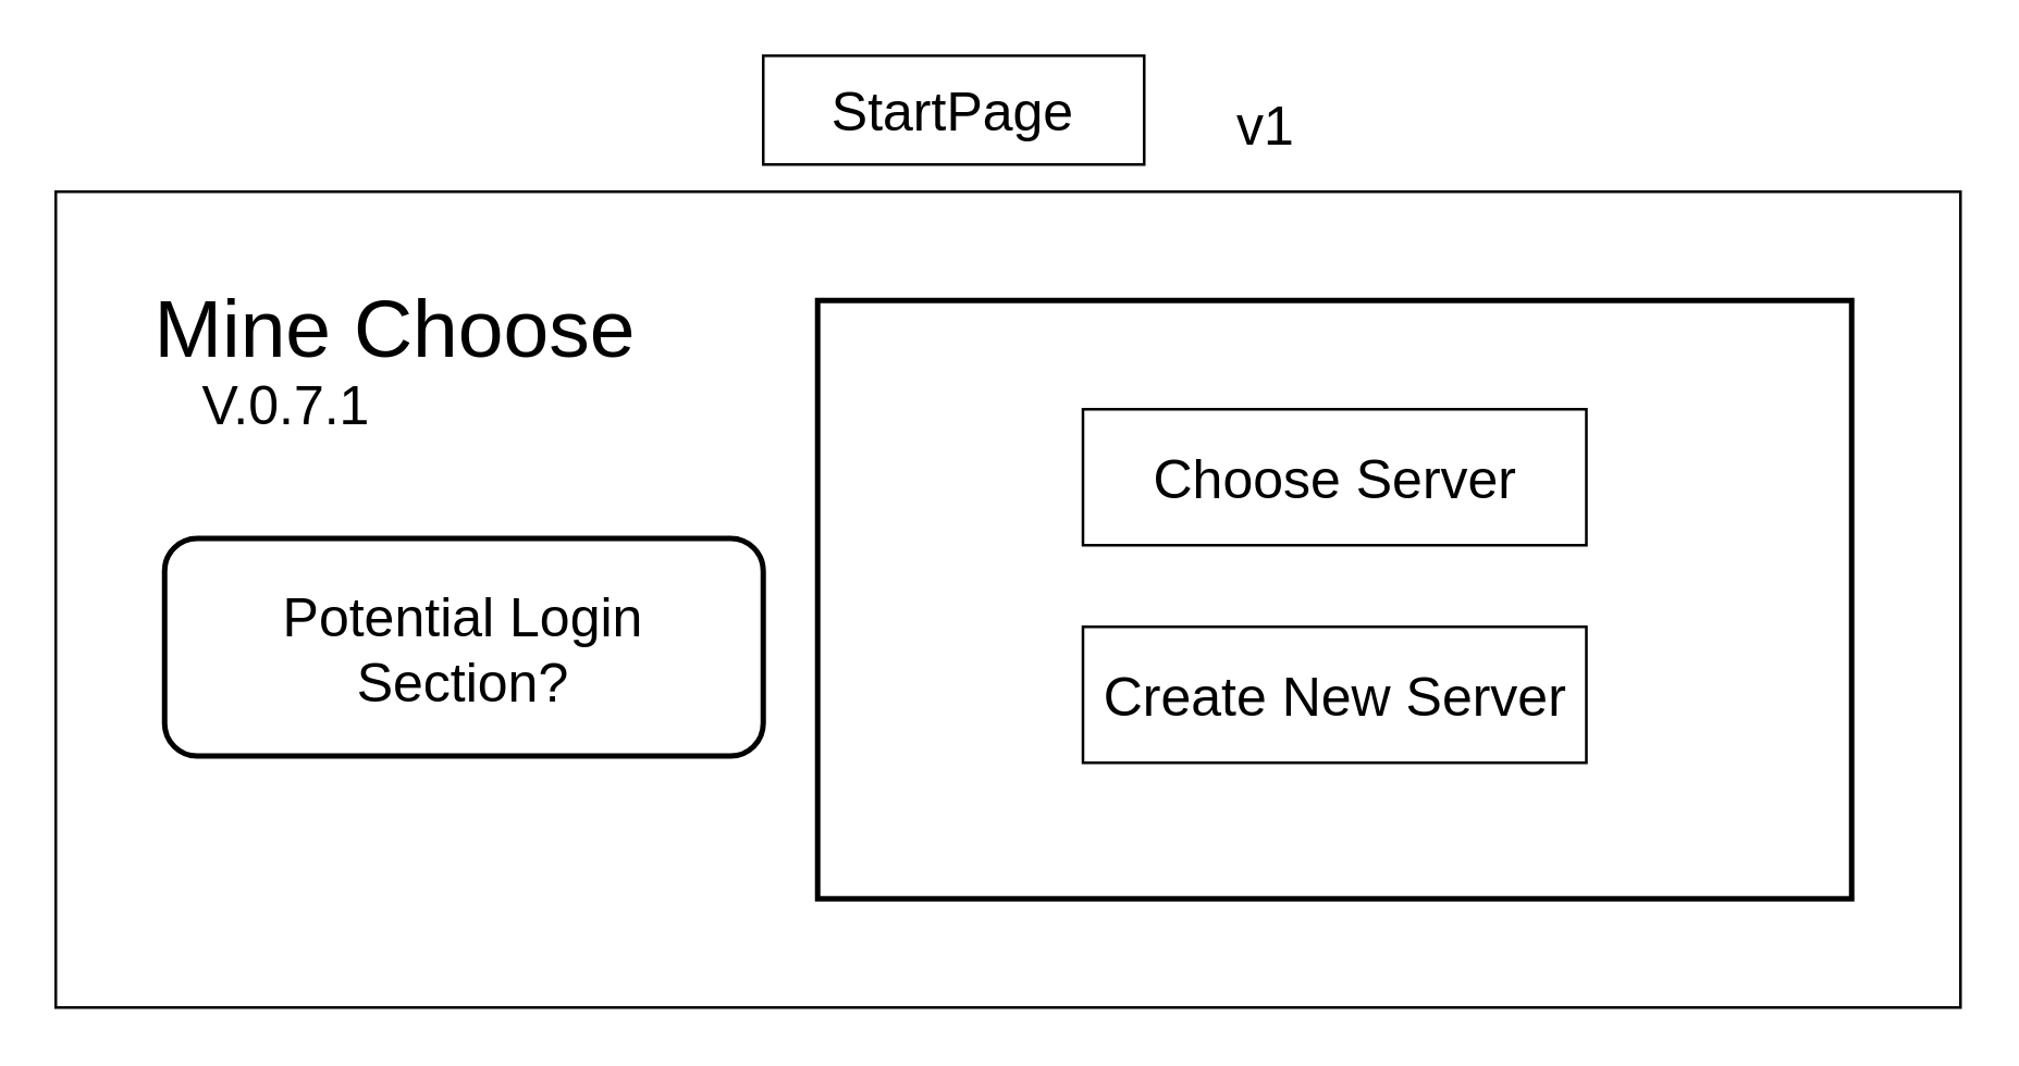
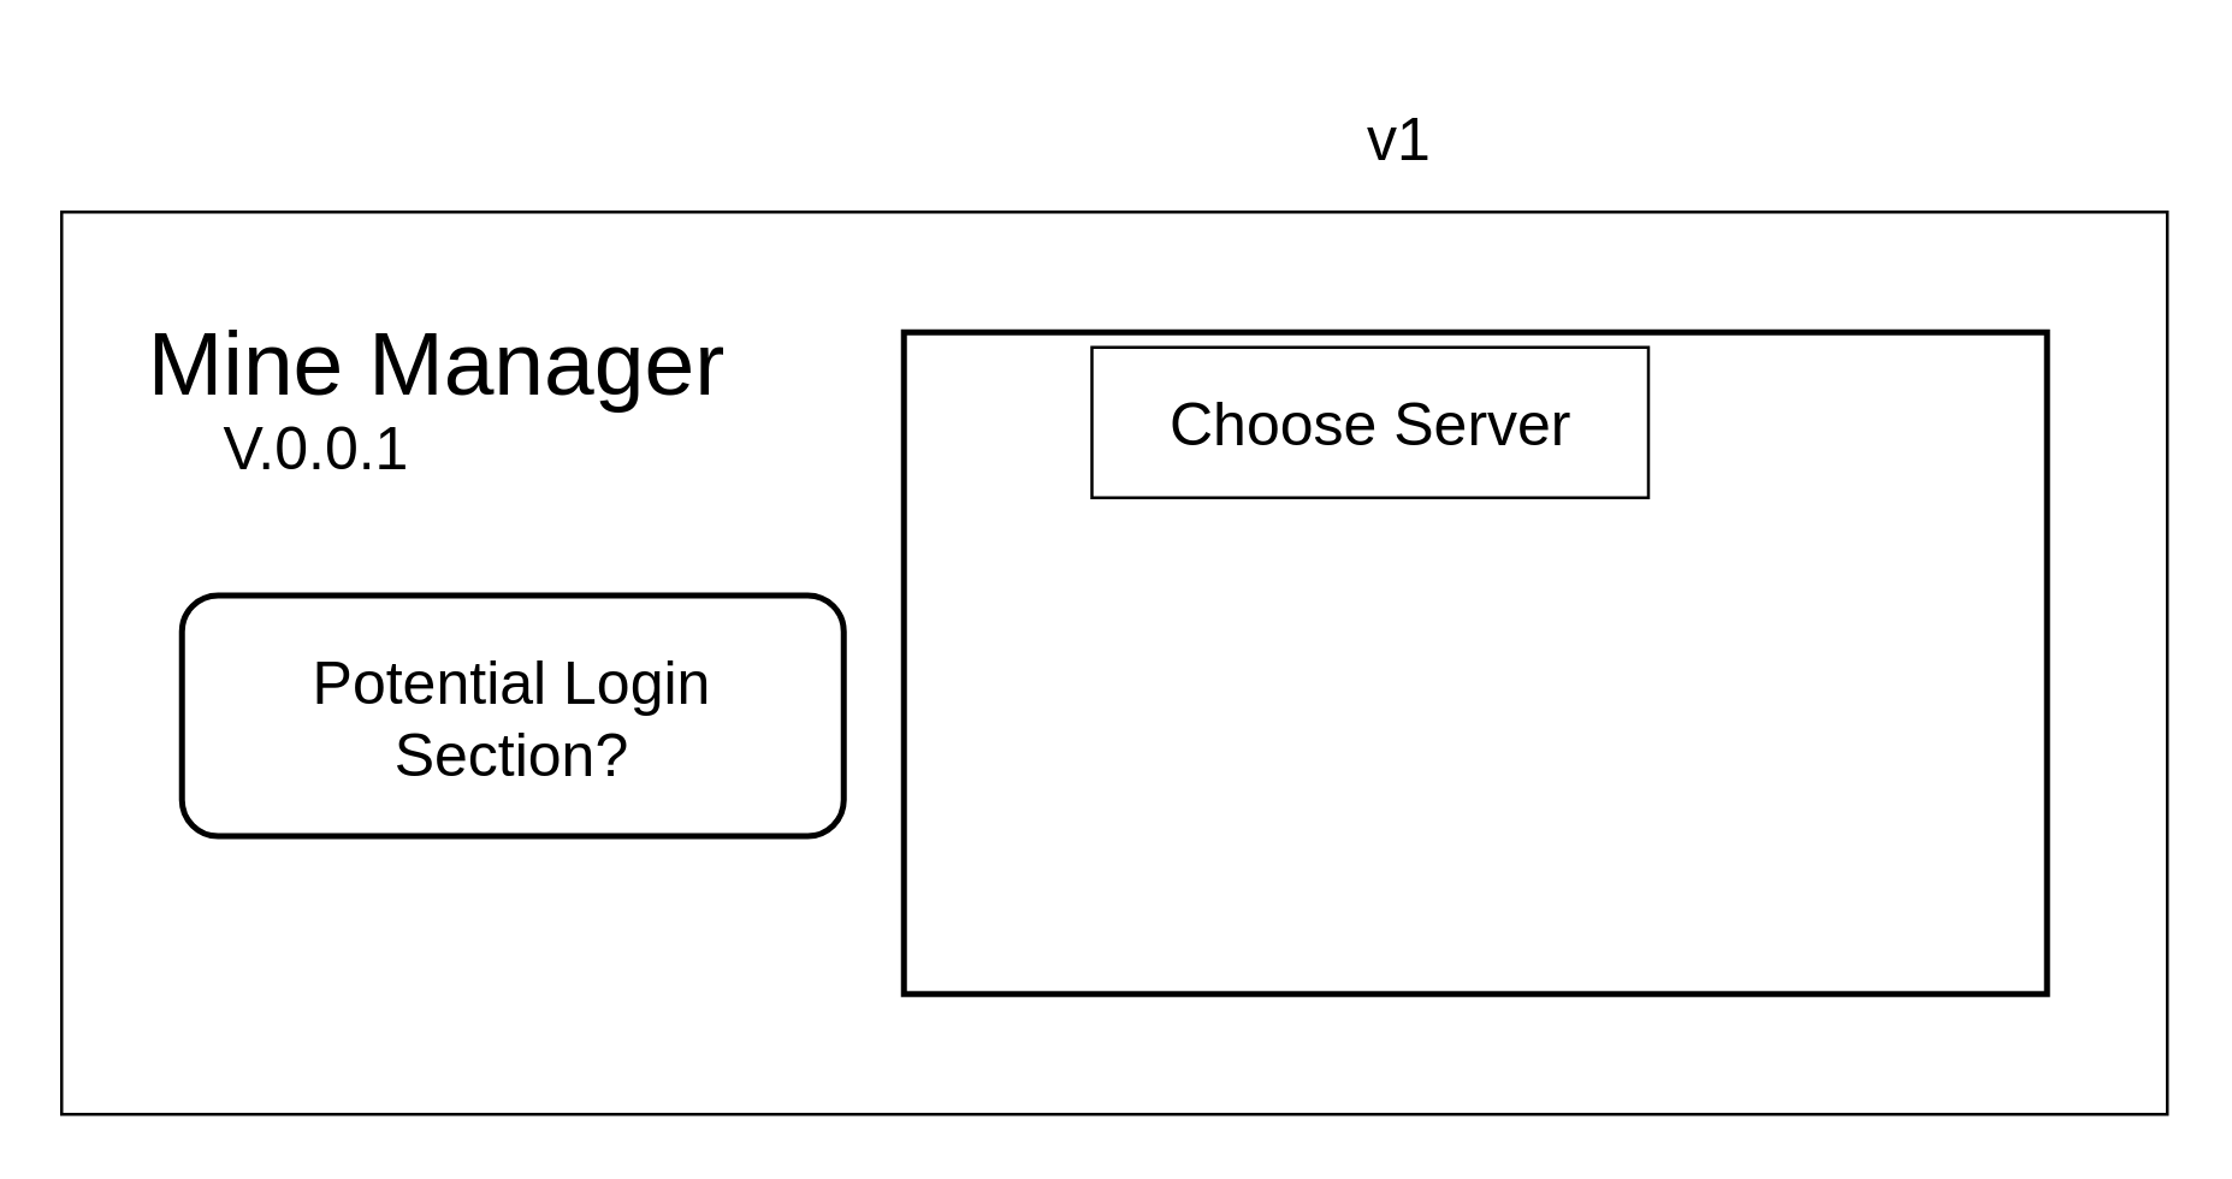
  <mxCell id="0" />
  <mxCell id="1" parent="0" />
  <mxCell id="2" value="" style="group" vertex="1" connectable="0" parent="1"><mxGeometry x="20" y="20" width="700" height="350" as="geometry" /></mxCell>
  <mxCell id="3" value="" style="rounded=0;whiteSpace=wrap;html=1;" vertex="1" parent="2"><mxGeometry y="50" width="700" height="300" as="geometry" /></mxCell>
- <mxCell id="4" value="&lt;font style=&quot;font-size: 30px&quot;&gt;Mine Choose&lt;/font&gt;" style="text;html=1;strokeColor=none;fillColor=none;align=center;verticalAlign=middle;whiteSpace=wrap;rounded=0;strokeWidth=2;" vertex="1" parent="2"><mxGeometry x="20" y="70" width="210" height="60" as="geometry" /></mxCell>
- <mxCell id="5" value="&lt;font style=&quot;font-size: 20px&quot;&gt;V.0.7.1&lt;/font&gt;" style="text;html=1;strokeColor=none;fillColor=none;align=center;verticalAlign=middle;whiteSpace=wrap;rounded=0;fontSize=30;" vertex="1" parent="2"><mxGeometry x="10" y="110" width="150" height="30" as="geometry" /></mxCell>
+ <mxCell id="4" value="&lt;font style=&quot;font-size: 30px&quot;&gt;Mine Manager&lt;/font&gt;" style="text;html=1;strokeColor=none;fillColor=none;align=center;verticalAlign=middle;whiteSpace=wrap;rounded=0;strokeWidth=2;" vertex="1" parent="2"><mxGeometry x="20" y="70" width="210" height="60" as="geometry" /></mxCell>
+ <mxCell id="5" value="&lt;font style=&quot;font-size: 20px&quot;&gt;V.0.0.1&lt;/font&gt;" style="text;html=1;strokeColor=none;fillColor=none;align=center;verticalAlign=middle;whiteSpace=wrap;rounded=0;fontSize=30;" vertex="1" parent="2"><mxGeometry x="10" y="110" width="150" height="30" as="geometry" /></mxCell>
  <mxCell id="6" value="" style="rounded=0;whiteSpace=wrap;html=1;fontSize=20;strokeColor=default;strokeWidth=2;" vertex="1" parent="2"><mxGeometry x="280" y="90" width="380" height="220" as="geometry" /></mxCell>
- <mxCell id="7" value="Choose Server" style="text;html=1;strokeColor=default;fillColor=none;align=center;verticalAlign=middle;whiteSpace=wrap;rounded=0;fontSize=20;" vertex="1" parent="2"><mxGeometry x="377.5" y="130" width="185" height="50" as="geometry" /></mxCell>
- <mxCell id="8" value="Create New Server" style="text;html=1;strokeColor=default;fillColor=none;align=center;verticalAlign=middle;whiteSpace=wrap;rounded=0;fontSize=20;" vertex="1" parent="2"><mxGeometry x="377.5" y="210" width="185" height="50" as="geometry" /></mxCell>
+ <mxCell id="7" value="Choose Server" style="text;html=1;strokeColor=default;fillColor=none;align=center;verticalAlign=middle;whiteSpace=wrap;rounded=0;fontSize=20;" vertex="1" parent="2"><mxGeometry x="342.5" y="95" width="185" height="50" as="geometry" /></mxCell>
  <mxCell id="9" value="Potential Login &lt;br&gt;Section?" style="rounded=1;whiteSpace=wrap;html=1;fontSize=20;strokeColor=default;strokeWidth=2;" vertex="1" parent="2"><mxGeometry x="40" y="177.5" width="220" height="80" as="geometry" /></mxCell>
- <mxCell id="10" value="StartPage" style="text;html=1;strokeColor=default;fillColor=none;align=center;verticalAlign=middle;whiteSpace=wrap;rounded=0;fontSize=20;" vertex="1" parent="2"><mxGeometry x="260" width="140" height="40" as="geometry" /></mxCell>
  <mxCell id="11" value="v1" style="text;html=1;strokeColor=none;fillColor=none;align=center;verticalAlign=middle;whiteSpace=wrap;rounded=0;fontSize=20;" vertex="1" parent="2"><mxGeometry x="415" y="10" width="60" height="30" as="geometry" /></mxCell>
